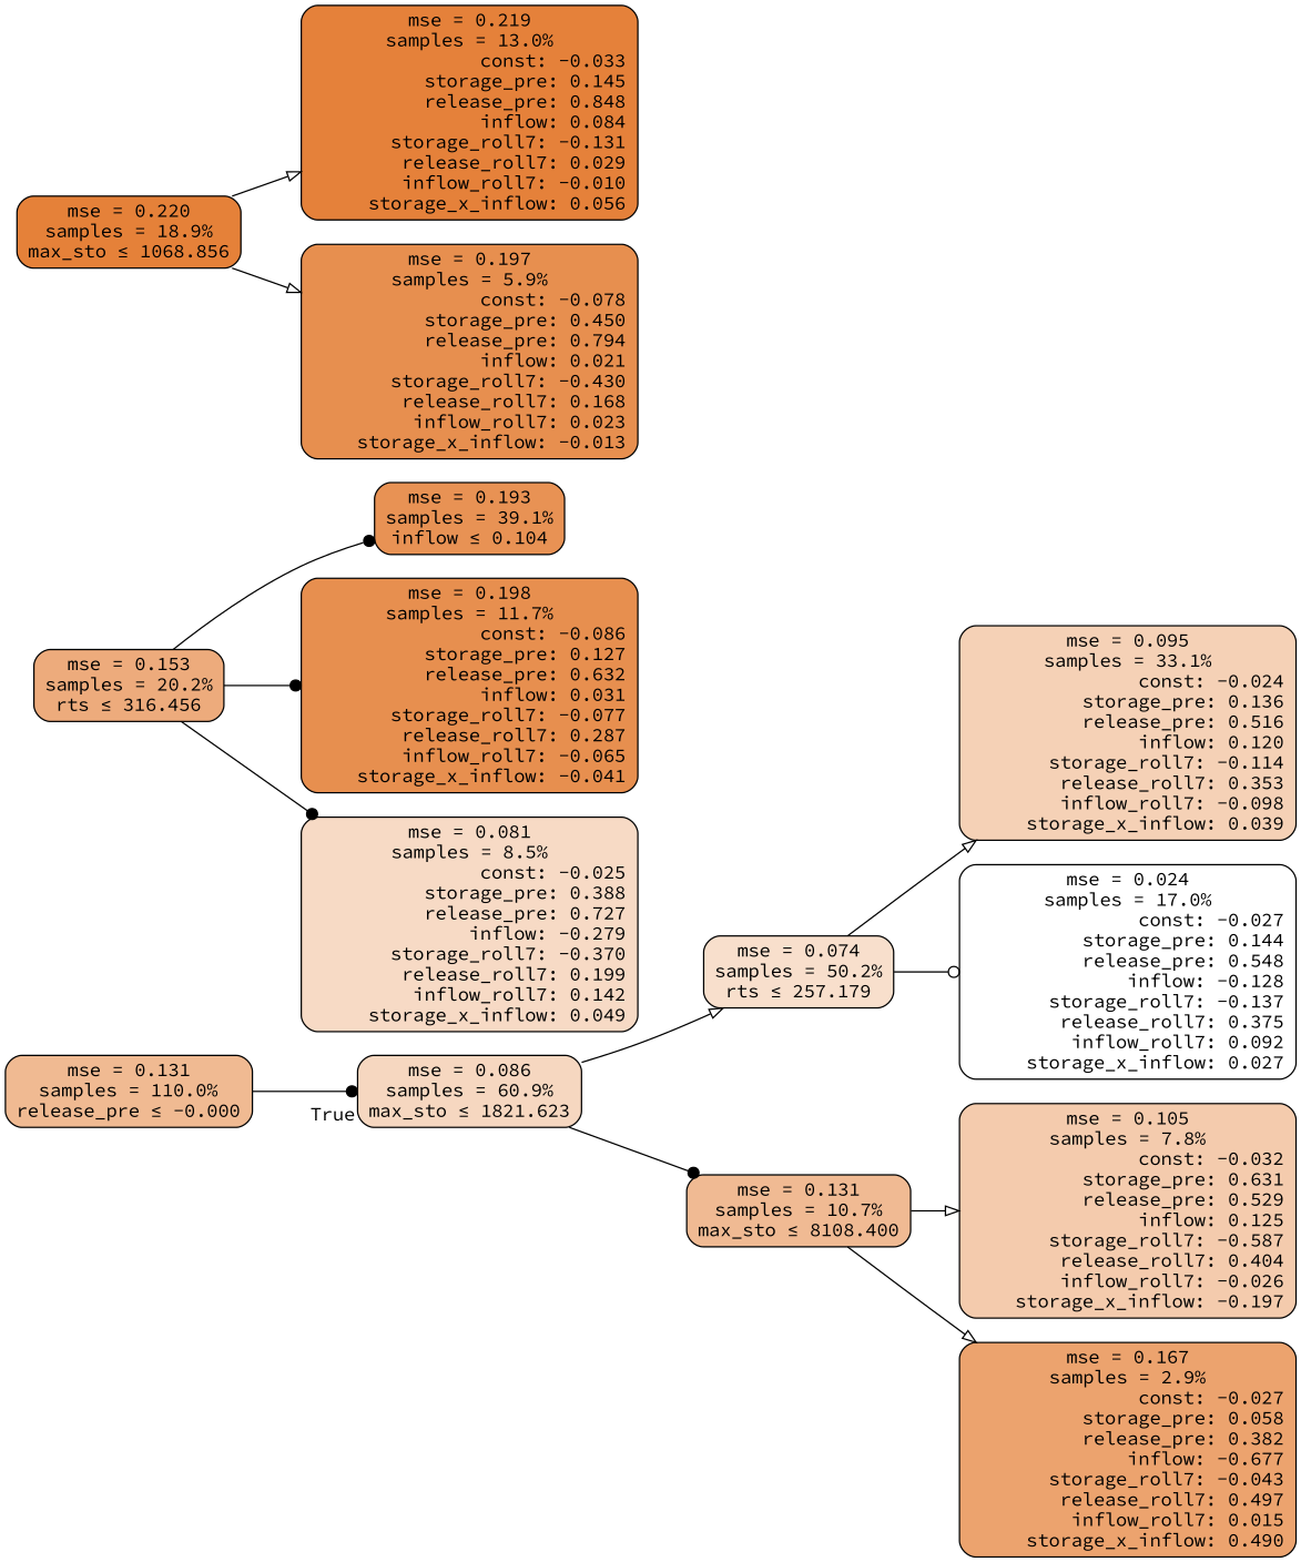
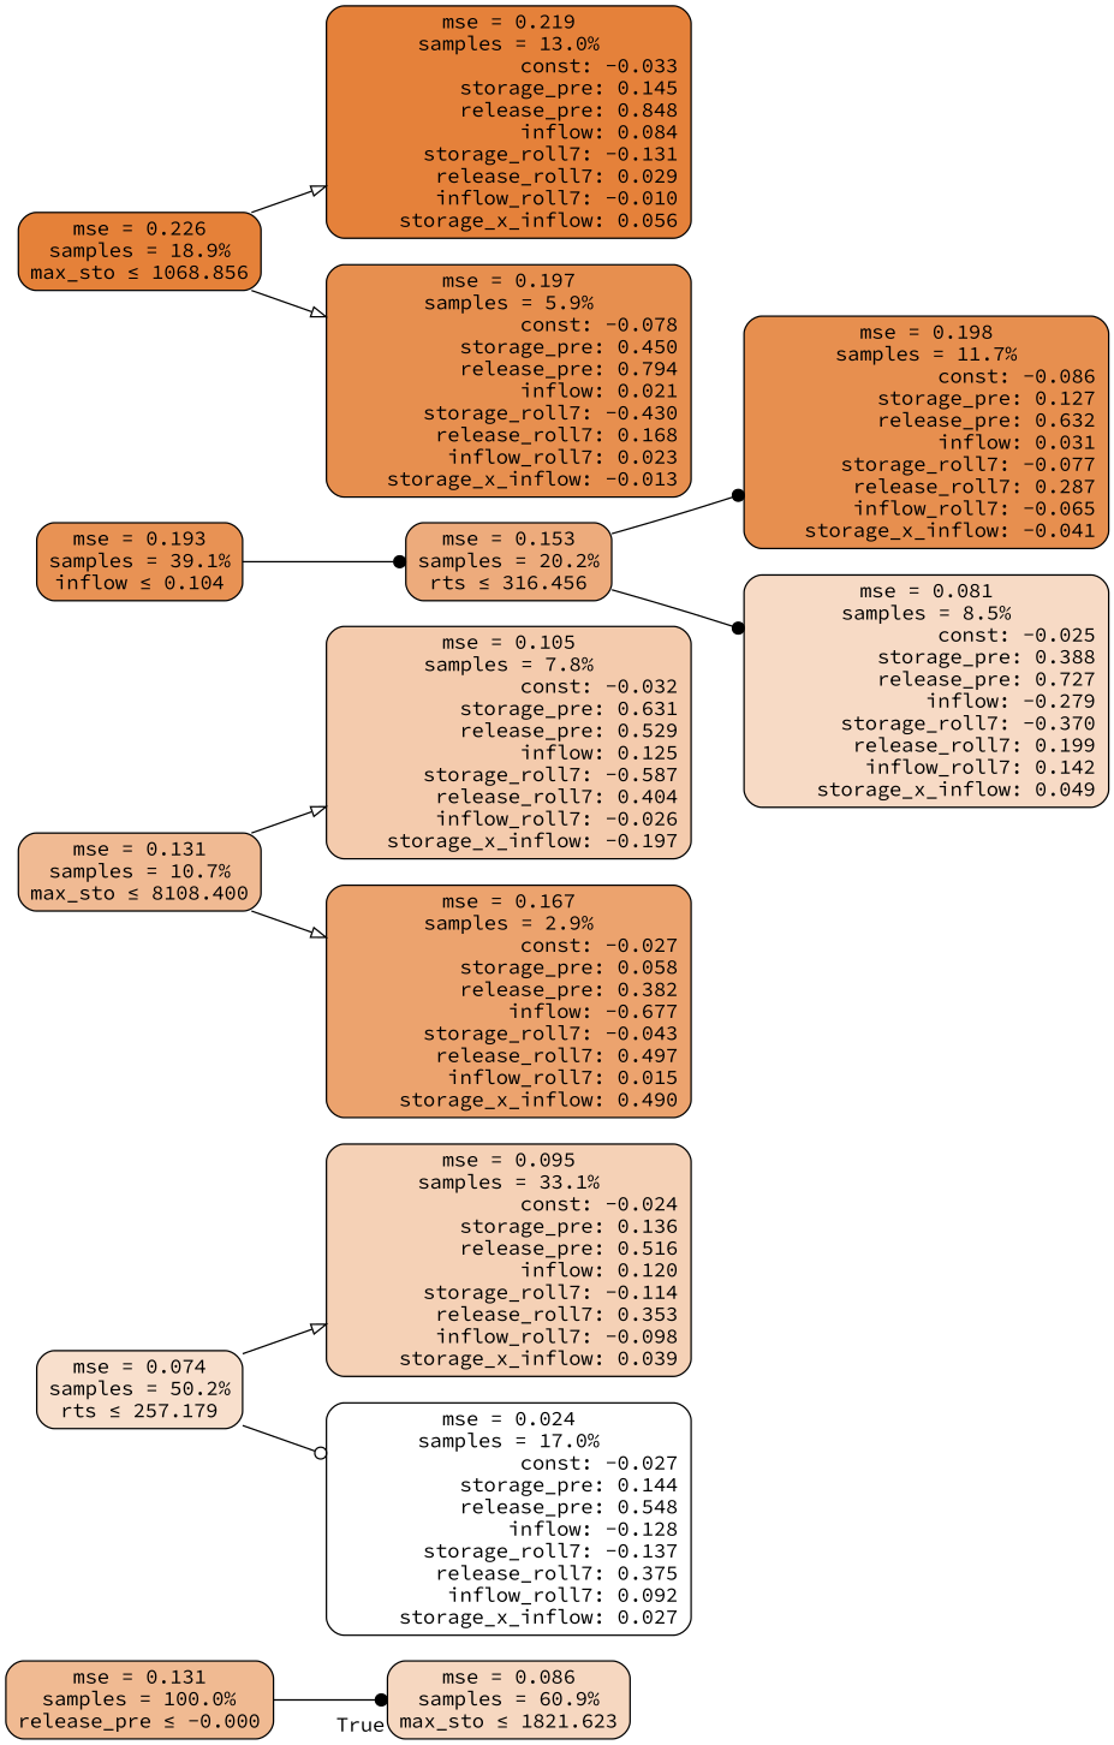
  digraph {
    fontname="Source Code Pro"
    rankdir=LR
    node [color=black fillcolor="#e78f4f" fontname="Source Code Pro" shape=rectangle style="filled, rounded"]
    edge [arrowhead=onormal fontname="Source Code Pro"]
-   n1 [fillcolor="#f0ba92" label="mse = 0.131\nsamples = 110.0%\nrelease_pre &le; -0.000"]
+   n1 [fillcolor="#f0ba92" label="mse = 0.131\nsamples = 100.0%\nrelease_pre &le; -0.000"]
    n2 [fillcolor="#f6d7c0" label="mse = 0.086\nsamples = 60.9%\nmax_sto &le; 1821.623"]
    n3 [fillcolor="#f8dfcc" label="mse = 0.074\nsamples = 50.2%\nrts &le; 257.179"]
    n4 [fillcolor="#f0ba93" label="mse = 0.131\nsamples = 10.7%\nmax_sto &le; 8108.400"]
    n5 [fillcolor="#e89254" label="mse = 0.193\nsamples = 39.1%\ninflow &le; 0.104"]
    n6 [fillcolor="#edab7c" label="mse = 0.153\nsamples = 20.2%\nrts &le; 316.456"]
    n7 [fillcolor="#f5d1b6" label="mse = 0.095\nsamples = 33.1%\n               const: -0.024\n          storage_pre: 0.136\n          release_pre: 0.516\n               inflow: 0.120\n       storage_roll7: -0.114\n        release_roll7: 0.353\n        inflow_roll7: -0.098\n     storage_x_inflow: 0.039"]
    n8 [fillcolor="#ffffff" label="mse = 0.024\nsamples = 17.0%\n               const: -0.027\n          storage_pre: 0.144\n          release_pre: 0.548\n              inflow: -0.128\n       storage_roll7: -0.137\n        release_roll7: 0.375\n         inflow_roll7: 0.092\n     storage_x_inflow: 0.027"]
    n9 [fillcolor="#f4cbad" label="mse = 0.105\nsamples = 7.8%\n               const: -0.032\n          storage_pre: 0.631\n          release_pre: 0.529\n               inflow: 0.125\n       storage_roll7: -0.587\n        release_roll7: 0.404\n        inflow_roll7: -0.026\n    storage_x_inflow: -0.197"]
    n10 [fillcolor="#eca36e" label="mse = 0.167\nsamples = 2.9%\n               const: -0.027\n          storage_pre: 0.058\n          release_pre: 0.382\n              inflow: -0.677\n       storage_roll7: -0.043\n        release_roll7: 0.497\n         inflow_roll7: 0.015\n     storage_x_inflow: 0.490"]
    n11 [label="mse = 0.198\nsamples = 11.7%\n               const: -0.086\n          storage_pre: 0.127\n          release_pre: 0.632\n               inflow: 0.031\n       storage_roll7: -0.077\n        release_roll7: 0.287\n        inflow_roll7: -0.065\n    storage_x_inflow: -0.041"]
    n12 [fillcolor="#f7dac5" label="mse = 0.081\nsamples = 8.5%\n               const: -0.025\n          storage_pre: 0.388\n          release_pre: 0.727\n              inflow: -0.279\n       storage_roll7: -0.370\n        release_roll7: 0.199\n         inflow_roll7: 0.142\n     storage_x_inflow: 0.049"]
-   n13 [fillcolor="#e58139" label="mse = 0.220\nsamples = 18.9%\nmax_sto &le; 1068.856"]
+   n13 [fillcolor="#e58139" label="mse = 0.226\nsamples = 18.9%\nmax_sto &le; 1068.856"]
    n14 [fillcolor="#e5813a" label="mse = 0.219\nsamples = 13.0%\n               const: -0.033\n          storage_pre: 0.145\n          release_pre: 0.848\n               inflow: 0.084\n       storage_roll7: -0.131\n        release_roll7: 0.029\n        inflow_roll7: -0.010\n     storage_x_inflow: 0.056"]
    n15 [label="mse = 0.197\nsamples = 5.9%\n               const: -0.078\n          storage_pre: 0.450\n          release_pre: 0.794\n               inflow: 0.021\n       storage_roll7: -0.430\n        release_roll7: 0.168\n         inflow_roll7: 0.023\n    storage_x_inflow: -0.013"]
    n1 -> n2 [arrowhead=dot headlabel=True labelangle=45 labeldistance=2.5]
-   n2 -> n3
-   n2 -> n4 [arrowhead=dot]
    n3 -> n7
    n3 -> n8 [arrowhead=odot]
    n4 -> n9
    n4 -> n10
-   n6 -> n5 [arrowhead=dot]
+   n5 -> n6 [arrowhead=dot]
    n6 -> n11 [arrowhead=dot]
    n6 -> n12 [arrowhead=dot]
    n13 -> n14
    n13 -> n15
  }
